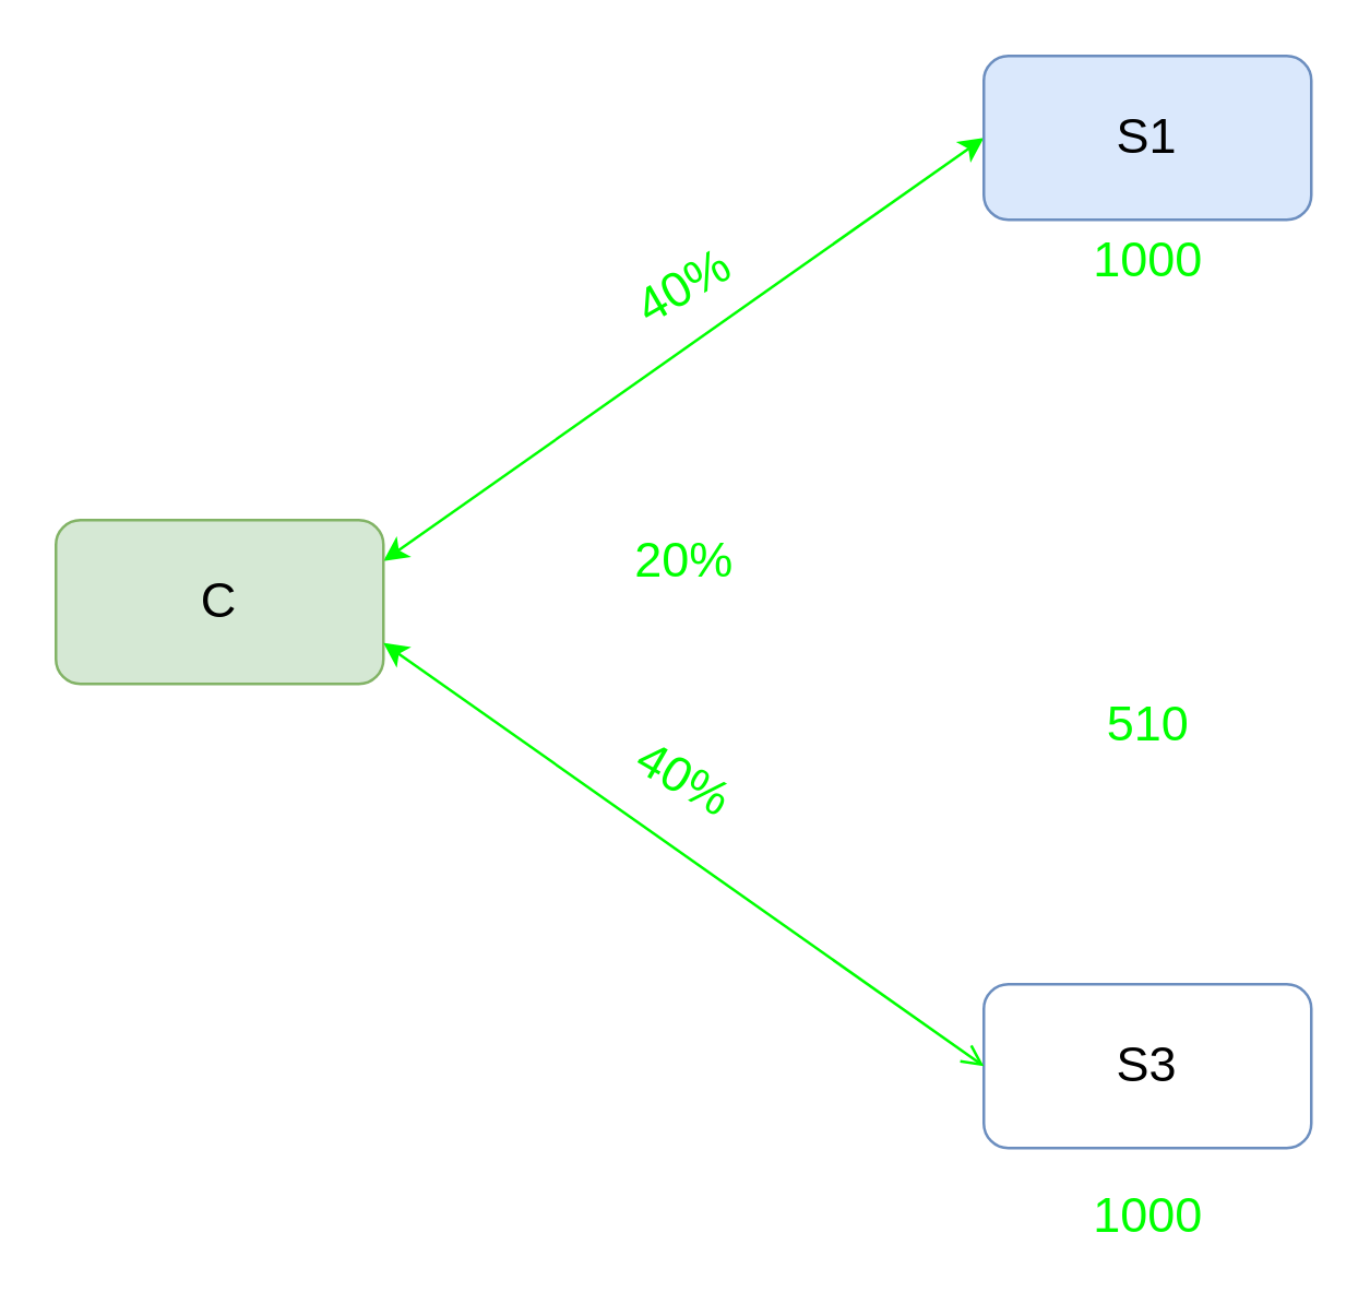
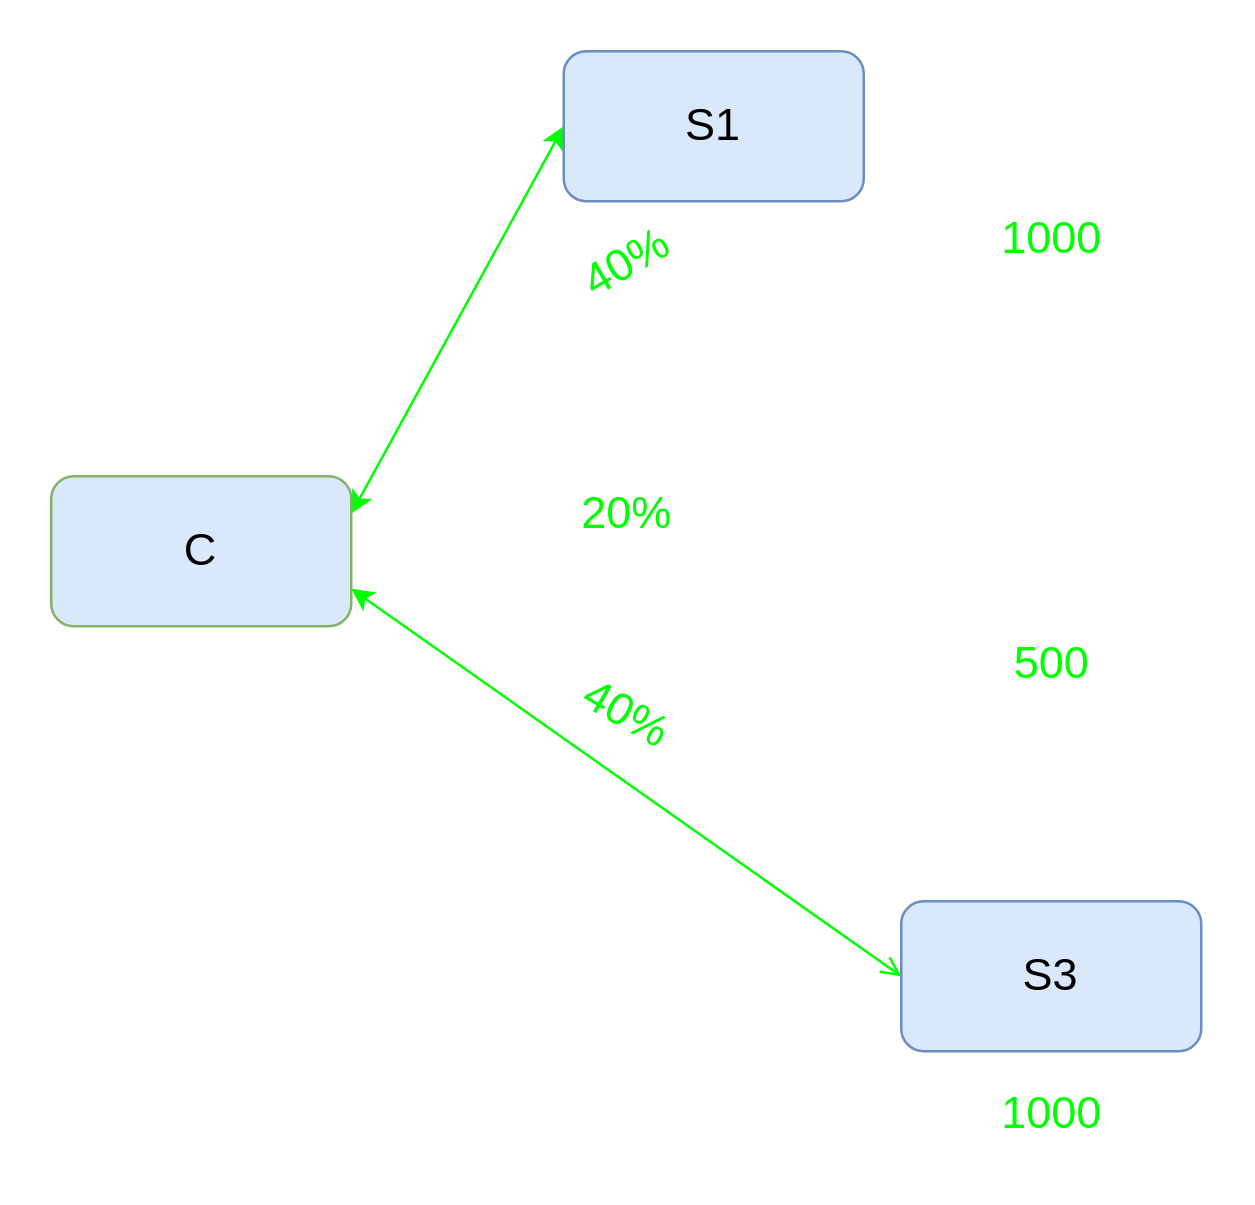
  <mxCell id="0" />
  <mxCell id="1" parent="0" />
  <mxCell id="2" style="orthogonalLoop=1;jettySize=auto;html=1;exitX=1;exitY=0.25;exitDx=0;exitDy=0;entryX=0;entryY=0.5;entryDx=0;entryDy=0;rounded=0;fontSize=18;startArrow=classic;startFill=1;strokeColor=#00FF00;" edge="1" parent="1" source="3" target="4"><mxGeometry relative="1" as="geometry" /></mxCell>
- <mxCell id="3" value="C" style="rounded=1;whiteSpace=wrap;html=1;fontSize=18;fillColor=#d5e8d4;strokeColor=#82b366;" vertex="1" parent="1"><mxGeometry x="20" y="190" width="120" height="60" as="geometry" /></mxCell>
- <mxCell id="4" value="S1" style="rounded=1;whiteSpace=wrap;html=1;fontSize=18;fillColor=#dae8fc;strokeColor=#6c8ebf;" vertex="1" parent="1"><mxGeometry x="360" y="20" width="120" height="60" as="geometry" /></mxCell>
- <mxCell id="5" value="S3" style="rounded=1;whiteSpace=wrap;html=1;fontSize=18;fillColor=#ffffff;strokeColor=#6c8ebf;" vertex="1" parent="1"><mxGeometry x="360" y="360" width="120" height="60" as="geometry" /></mxCell>
+ <mxCell id="3" value="C" style="rounded=1;whiteSpace=wrap;html=1;fontSize=18;fillColor=#dae8fc;strokeColor=#82b366;" vertex="1" parent="1"><mxGeometry x="20" y="190" width="120" height="60" as="geometry" /></mxCell>
+ <mxCell id="4" value="S1" style="rounded=1;whiteSpace=wrap;html=1;fontSize=18;fillColor=#dae8fc;strokeColor=#6c8ebf;" vertex="1" parent="1"><mxGeometry x="225" y="20" width="120" height="60" as="geometry" /></mxCell>
+ <mxCell id="5" value="S3" style="rounded=1;whiteSpace=wrap;html=1;fontSize=18;fillColor=#dae8fc;strokeColor=#6c8ebf;" vertex="1" parent="1"><mxGeometry x="360" y="360" width="120" height="60" as="geometry" /></mxCell>
  <mxCell id="6" value="20%" style="text;html=1;resizable=0;autosize=1;align=center;verticalAlign=middle;points=[];fillColor=none;strokeColor=none;rounded=0;fontSize=18;fontColor=#00FF00;" vertex="1" parent="1"><mxGeometry x="225" y="190" width="50" height="30" as="geometry" /></mxCell>
  <mxCell id="7" style="orthogonalLoop=1;jettySize=auto;html=1;exitX=1;exitY=0.75;exitDx=0;exitDy=0;entryX=0;entryY=0.5;entryDx=0;entryDy=0;rounded=0;fontSize=18;startArrow=classic;startFill=1;strokeColor=#00FF00;endArrow=open;" edge="1" parent="1" source="3" target="5"><mxGeometry relative="1" as="geometry"><mxPoint x="150" y="215" as="sourcePoint" /><mxPoint x="370" y="60" as="targetPoint" /></mxGeometry></mxCell>
  <mxCell id="8" value="40%" style="text;html=1;resizable=0;autosize=1;align=center;verticalAlign=middle;points=[];fillColor=none;strokeColor=none;rounded=0;fontSize=18;fontColor=#00FF00;rotation=-30;" vertex="1" parent="1"><mxGeometry x="225" y="90" width="50" height="30" as="geometry" /></mxCell>
  <mxCell id="9" value="40%" style="text;html=1;resizable=0;autosize=1;align=center;verticalAlign=middle;points=[];fillColor=none;strokeColor=none;rounded=0;fontSize=18;fontColor=#00FF00;rotation=30;" vertex="1" parent="1"><mxGeometry x="225" y="270" width="50" height="30" as="geometry" /></mxCell>
  <mxCell id="10" value="1000" style="text;html=1;resizable=0;autosize=1;align=center;verticalAlign=middle;points=[];fillColor=none;strokeColor=none;rounded=0;fontSize=18;fontColor=#00FF00;" vertex="1" parent="1"><mxGeometry x="390" y="80" width="60" height="30" as="geometry" /></mxCell>
- <mxCell id="11" value="510" style="text;html=1;resizable=0;autosize=1;align=center;verticalAlign=middle;points=[];fillColor=none;strokeColor=none;rounded=0;fontSize=18;fontColor=#00FF00;" vertex="1" parent="1"><mxGeometry x="395" y="250" width="50" height="30" as="geometry" /></mxCell>
+ <mxCell id="11" value="500" style="text;html=1;resizable=0;autosize=1;align=center;verticalAlign=middle;points=[];fillColor=none;strokeColor=none;rounded=0;fontSize=18;fontColor=#00FF00;" vertex="1" parent="1"><mxGeometry x="395" y="250" width="50" height="30" as="geometry" /></mxCell>
  <mxCell id="12" value="1000" style="text;html=1;resizable=0;autosize=1;align=center;verticalAlign=middle;points=[];fillColor=none;strokeColor=none;rounded=0;fontSize=18;fontColor=#00FF00;" vertex="1" parent="1"><mxGeometry x="390" y="430" width="60" height="30" as="geometry" /></mxCell>
